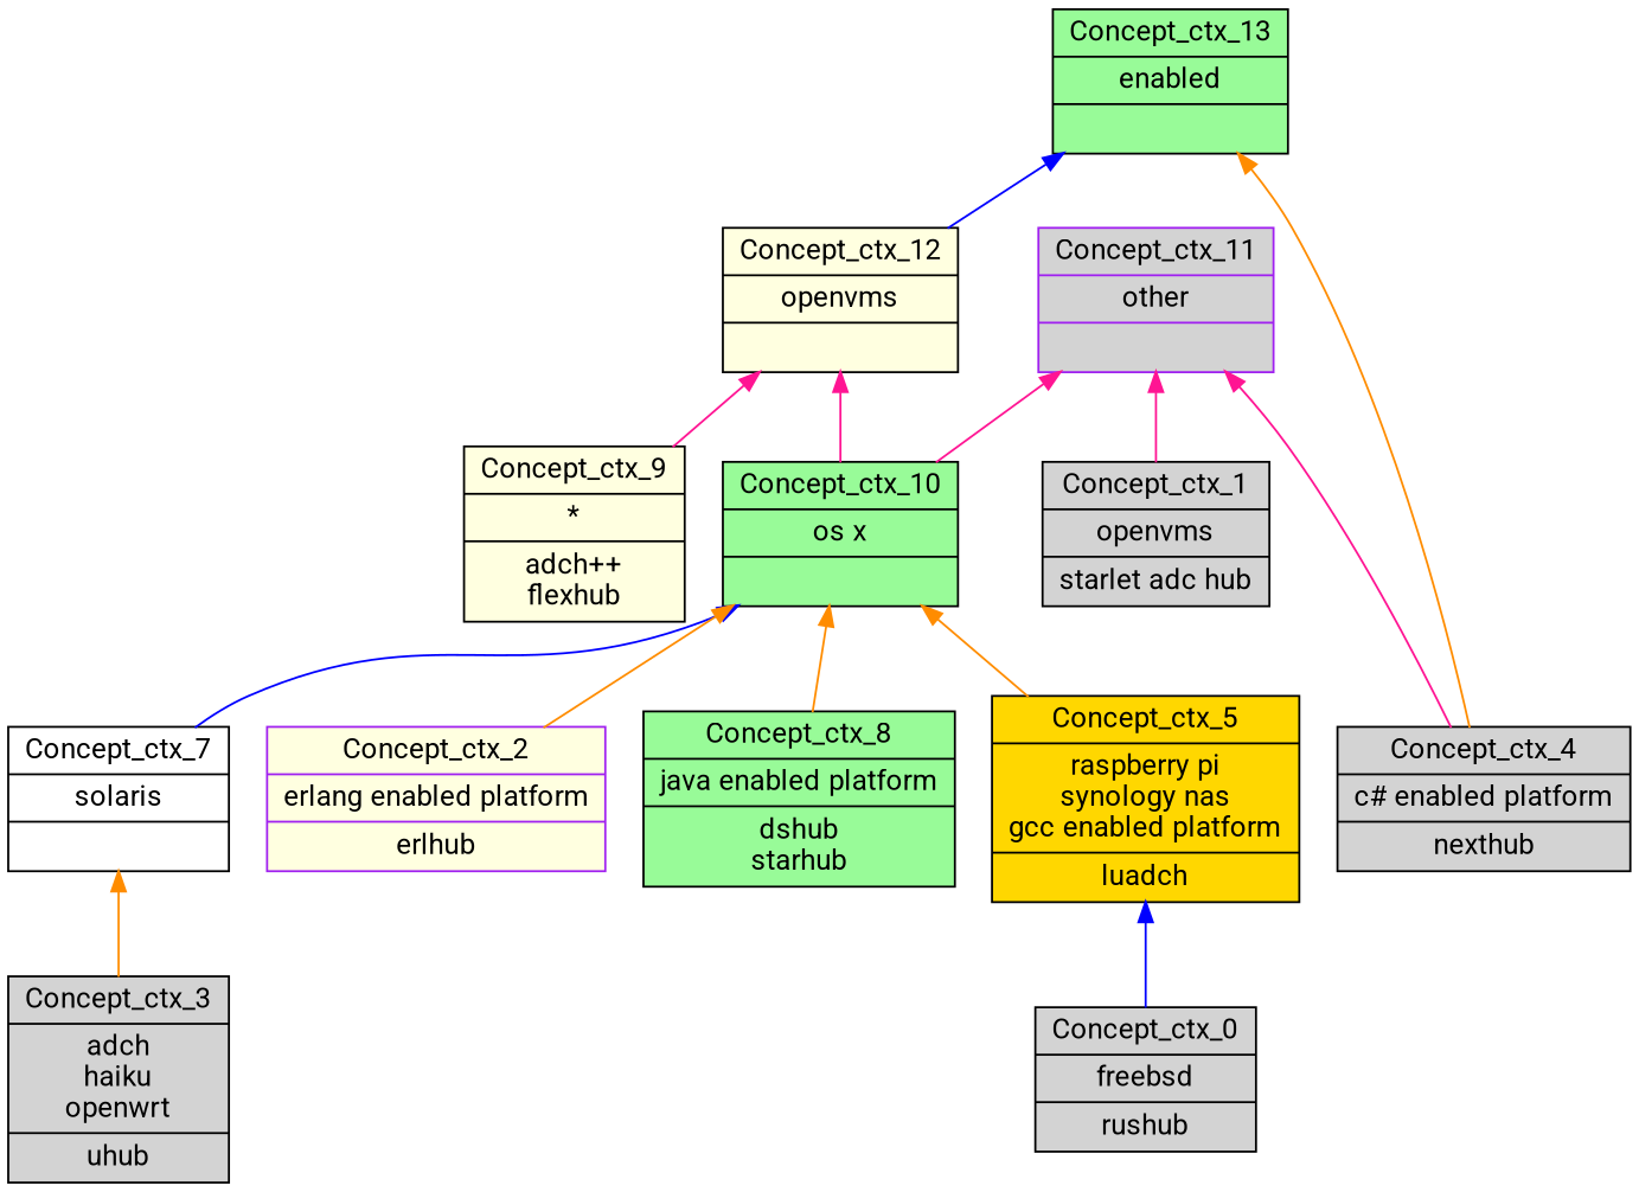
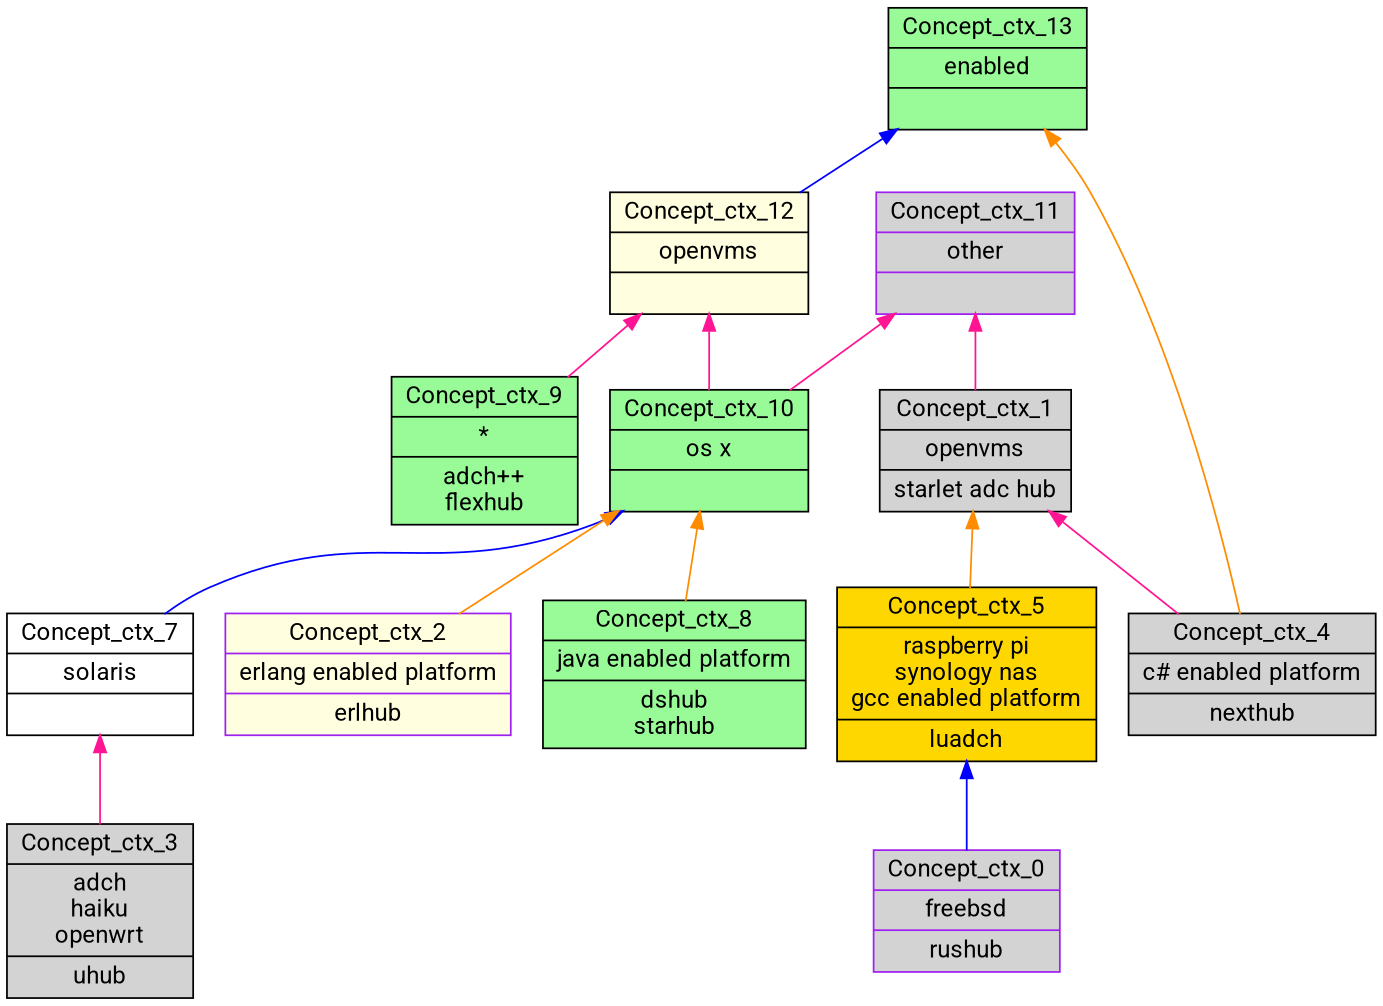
  digraph {
    fontname=Roboto
    rankdir=BT
    node [color=black fillcolor=lightgrey fontname=Roboto shape=record style=filled]
    edge [color=deeppink fontname=Roboto]
    n1 [fillcolor=gold label="{Concept_ctx_5|raspberry pi\nsynology nas\ngcc enabled platform\n|luadch\n}"]
    n2 [fillcolor=palegreen label="{Concept_ctx_10|os x\n|}"]
    n3 [label="{Concept_ctx_4|c# enabled platform\n|nexthub\n}"]
    n4 [color=purple label="{Concept_ctx_11|other\n|}"]
    n5 [fillcolor=palegreen label="{Concept_ctx_13|enabled\n|}"]
    n6 [label="{Concept_ctx_3|adch\nhaiku\nopenwrt\n|uhub\n}"]
    n7 [fillcolor=white label="{Concept_ctx_7|solaris\n|}"]
    n8 [color=purple fillcolor=lightyellow label="{Concept_ctx_2|erlang enabled platform\n|erlhub\n}"]
    n9 [label="{Concept_ctx_1|openvms\n|starlet adc hub\n}"]
    n10 [fillcolor=lightyellow label="{Concept_ctx_12|openvms\n|}"]
-   n11 [fillcolor=lightyellow label="{Concept_ctx_9|*\n|adch++\nflexhub\n}"]
+   n11 [fillcolor=palegreen label="{Concept_ctx_9|*\n|adch++\nflexhub\n}"]
    n12 [fillcolor=palegreen label="{Concept_ctx_8|java enabled platform\n|dshub\nstarhub\n}"]
-   n13 [label="{Concept_ctx_0|freebsd\n|rushub\n}"]
+   n13 [color=purple label="{Concept_ctx_0|freebsd\n|rushub\n}"]
    subgraph sub_1 {
      label=ctx
      n1
      n2
      n3
      n4
      n5
      n6
      n7
      n8
      n9
      n10
      n11
      n12
      n13
    }
-   n1 -> n2 [color=darkorange]
+   n1 -> n9 [color=darkorange]
    n2 -> n4
    n2 -> n10
-   n3 -> n4
+   n3 -> n9
    n3 -> n5 [color=darkorange]
-   n6 -> n7 [color=darkorange]
+   n6 -> n7
    n7 -> n2 [color=blue]
    n8 -> n2 [color=darkorange]
    n9 -> n4
    n10 -> n5 [color=blue]
    n11 -> n10
    n12 -> n2 [color=darkorange]
    n13 -> n1 [color=blue]
  }
